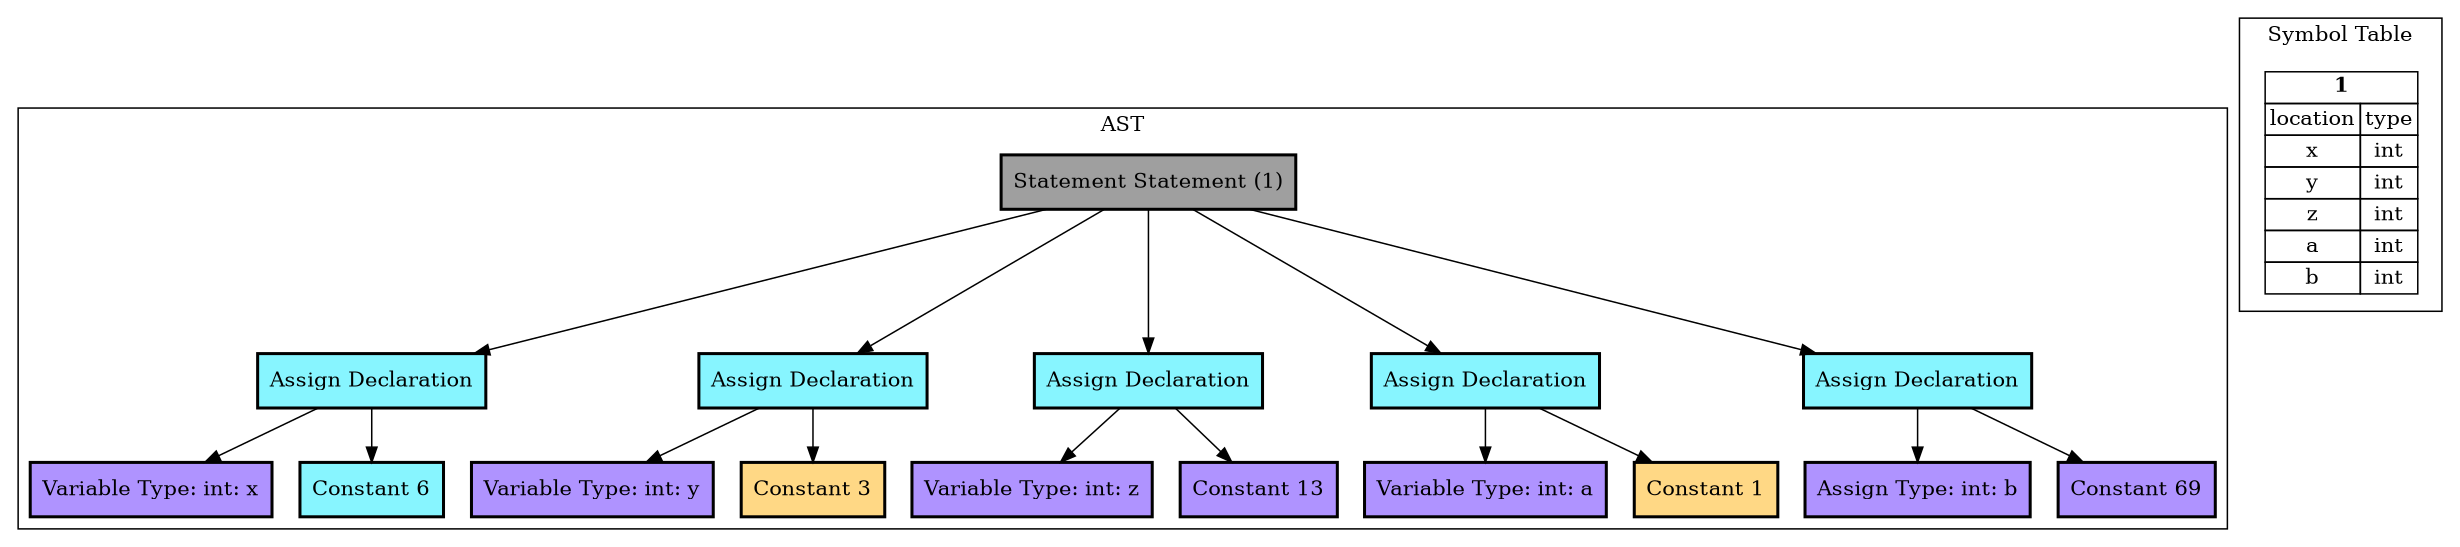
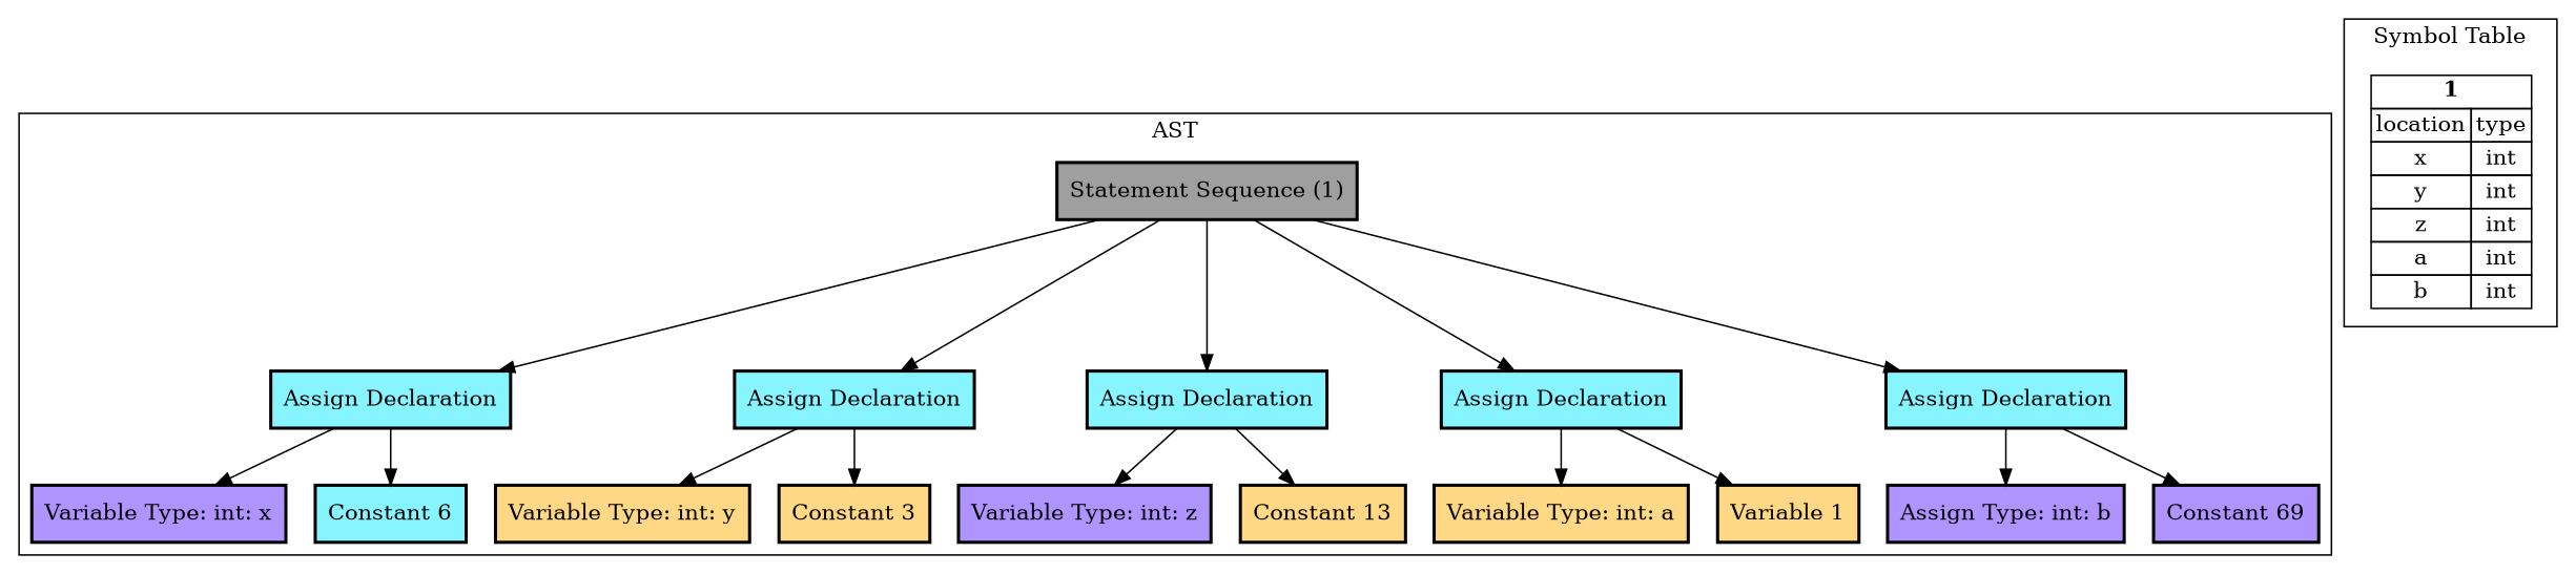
  digraph {
    node [fillcolor="#87f5ff" penwidth=2 shape=rectangle style=filled]
-   n1 [fillcolor="#9f9f9f" label="Statement Statement (1)"]
+   n1 [fillcolor="#9f9f9f" label="Statement Sequence (1)"]
    n2 [label="Assign Declaration"]
    n3 [label="Assign Declaration"]
    n4 [label="Assign Declaration"]
    n5 [label="Assign Declaration"]
    n6 [label="Assign Declaration"]
    n7 [fillcolor="#af93ff" label="Variable Type: int: x"]
    n8 [label="Constant 6"]
-   n9 [fillcolor="#af93ff" label="Variable Type: int: y"]
+   n9 [fillcolor="#FFD885" label="Variable Type: int: y"]
    n10 [fillcolor="#FFD885" label="Constant 3"]
    n11 [fillcolor="#af93ff" label="Variable Type: int: z"]
-   n12 [fillcolor="#af93ff" label="Constant 13"]
-   n13 [fillcolor="#af93ff" label="Variable Type: int: a"]
-   n14 [fillcolor="#FFD885" label="Constant 1"]
+   n12 [fillcolor="#FFD885" label="Constant 13"]
+   n13 [fillcolor="#FFD885" label="Variable Type: int: a"]
+   n14 [fillcolor="#FFD885" label="Variable 1"]
    n15 [fillcolor="#af93ff" label="Assign Type: int: b"]
    n16 [fillcolor="#af93ff" label="Constant 69"]
    n17 [label=< 				<table border='0' cellborder='1' cellspacing='0'> 					<tr><td colspan="2"><b>1</b></td></tr> 					<tr><td>location</td><td>type</td></tr> 					<tr><td>x</td><td>int</td></tr> 					<tr><td>y</td><td>int</td></tr> 					<tr><td>z</td><td>int</td></tr> 					<tr><td>a</td><td>int</td></tr> 					<tr><td>b</td><td>int</td></tr> 				</table> 			> shape=plaintext fillcolor="" penwidth="" style=""]
    subgraph cluster_1 {
      label=AST
      n1
      n2
      n3
      n4
      n5
      n6
      n7
      n8
      n9
      n10
      n11
      n12
      n13
      n14
      n15
      n16
    }
    subgraph cluster_2 {
      label="Symbol Table"
      n17
    }
    n1 -> n2
    n1 -> n3
    n1 -> n4
    n1 -> n5
    n1 -> n6
    n2 -> n7
    n2 -> n8
    n3 -> n9
    n3 -> n10
    n4 -> n11
    n4 -> n12
    n5 -> n13
    n5 -> n14
    n6 -> n15
    n6 -> n16
  }
